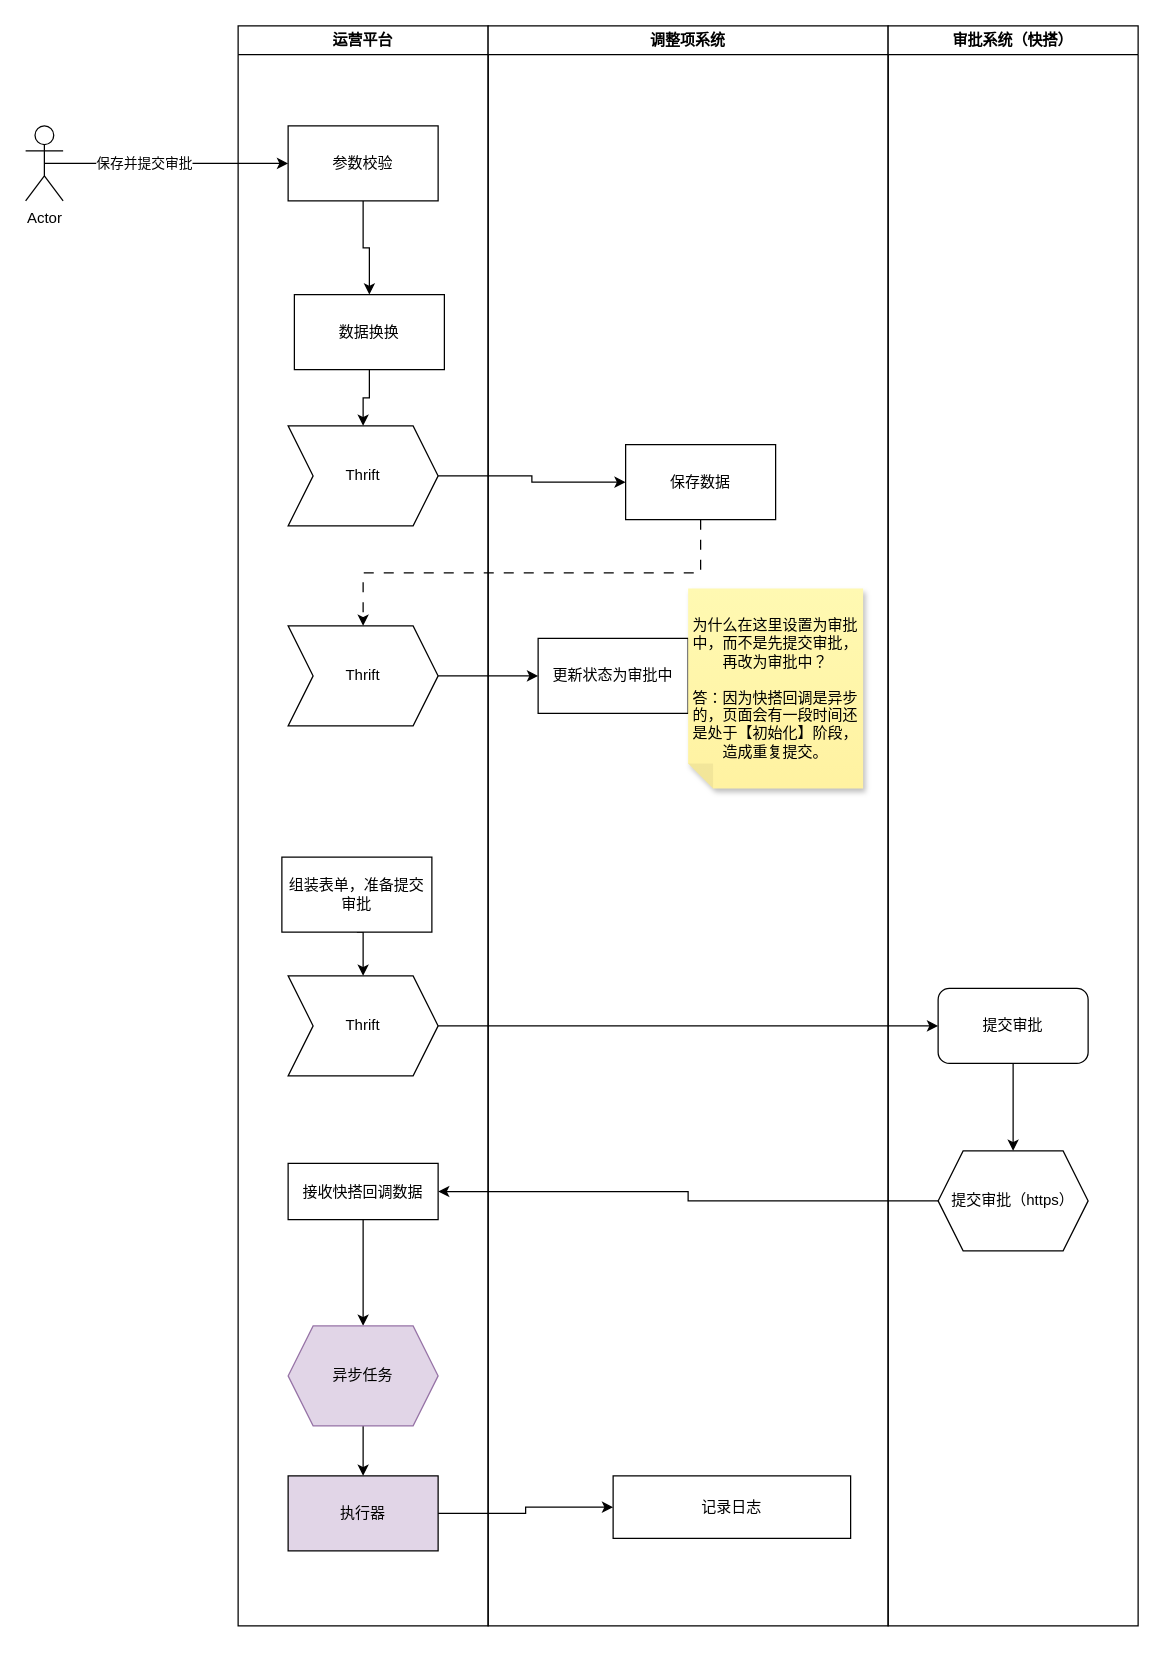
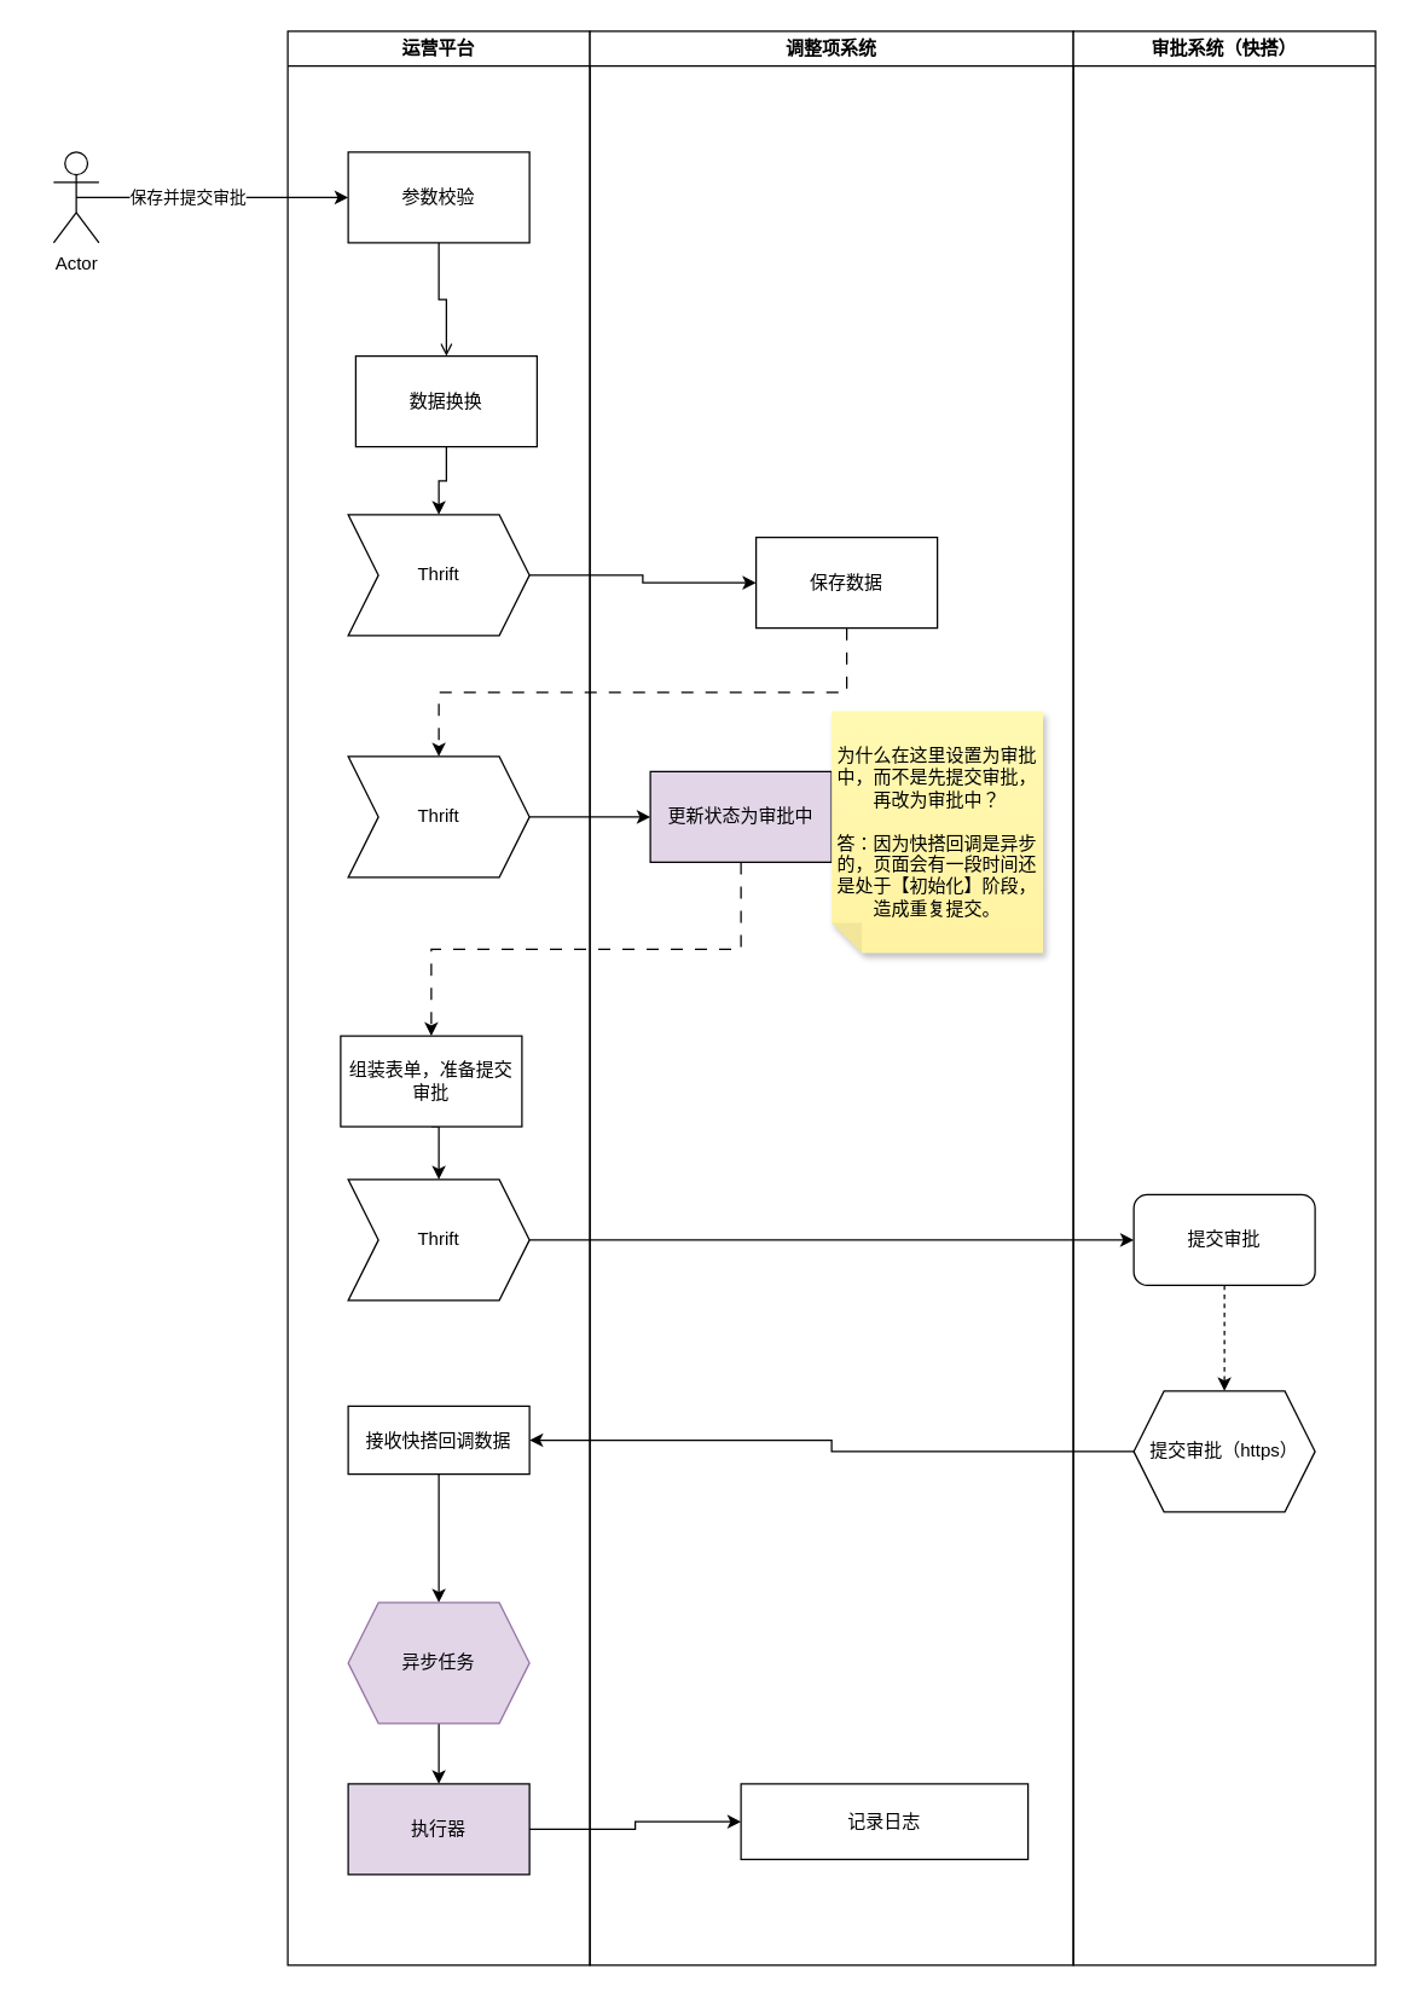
  <mxCell id="0" />
  <mxCell id="1" parent="0" />
  <mxCell id="2" value="运营平台" style="swimlane;whiteSpace=wrap;html=1;" vertex="1" parent="1"><mxGeometry x="190" y="20" width="200" height="1280" as="geometry" /></mxCell>
- <mxCell id="3" value="" style="edgeStyle=orthogonalEdgeStyle;rounded=0;orthogonalLoop=1;jettySize=auto;html=1;" edge="1" parent="2" source="4" target="7"><mxGeometry relative="1" as="geometry" /></mxCell>
+ <mxCell id="3" value="" style="edgeStyle=orthogonalEdgeStyle;rounded=0;orthogonalLoop=1;jettySize=auto;html=1;endArrow=open;" edge="1" parent="2" source="4" target="7"><mxGeometry relative="1" as="geometry" /></mxCell>
  <mxCell id="4" value="参数校验" style="rounded=0;whiteSpace=wrap;html=1;" vertex="1" parent="2"><mxGeometry x="40" y="80" width="120" height="60" as="geometry" /></mxCell>
  <mxCell id="5" value="Thrift" style="shape=step;perimeter=stepPerimeter;whiteSpace=wrap;html=1;fixedSize=1;" vertex="1" parent="2"><mxGeometry x="40" y="320" width="120" height="80" as="geometry" /></mxCell>
  <mxCell id="6" style="edgeStyle=orthogonalEdgeStyle;rounded=0;orthogonalLoop=1;jettySize=auto;html=1;exitX=0.5;exitY=1;exitDx=0;exitDy=0;entryX=0.5;entryY=0;entryDx=0;entryDy=0;" edge="1" parent="2" source="7" target="5"><mxGeometry relative="1" as="geometry" /></mxCell>
  <mxCell id="7" value="数据换换" style="whiteSpace=wrap;html=1;rounded=0;" vertex="1" parent="2"><mxGeometry x="45" y="215" width="120" height="60" as="geometry" /></mxCell>
  <mxCell id="8" value="Thrift" style="shape=step;perimeter=stepPerimeter;whiteSpace=wrap;html=1;fixedSize=1;" vertex="1" parent="2"><mxGeometry x="40" y="480" width="120" height="80" as="geometry" /></mxCell>
  <mxCell id="9" style="edgeStyle=orthogonalEdgeStyle;rounded=0;orthogonalLoop=1;jettySize=auto;html=1;exitX=0.5;exitY=1;exitDx=0;exitDy=0;entryX=0.5;entryY=0;entryDx=0;entryDy=0;" edge="1" parent="2" source="10" target="11"><mxGeometry relative="1" as="geometry" /></mxCell>
  <mxCell id="10" value="组装表单，准备提交审批" style="rounded=0;whiteSpace=wrap;html=1;" vertex="1" parent="2"><mxGeometry x="35" y="665" width="120" height="60" as="geometry" /></mxCell>
  <mxCell id="11" value="Thrift" style="shape=step;perimeter=stepPerimeter;whiteSpace=wrap;html=1;fixedSize=1;" vertex="1" parent="2"><mxGeometry x="40" y="760" width="120" height="80" as="geometry" /></mxCell>
  <mxCell id="12" value="" style="edgeStyle=orthogonalEdgeStyle;rounded=0;orthogonalLoop=1;jettySize=auto;html=1;" edge="1" parent="2" source="13" target="15"><mxGeometry relative="1" as="geometry" /></mxCell>
  <mxCell id="13" value="接收快搭回调数据" style="rounded=0;whiteSpace=wrap;html=1;" vertex="1" parent="2"><mxGeometry x="40" y="910" width="120" height="45" as="geometry" /></mxCell>
  <mxCell id="14" value="" style="edgeStyle=orthogonalEdgeStyle;rounded=0;orthogonalLoop=1;jettySize=auto;html=1;" edge="1" parent="2" source="15" target="16"><mxGeometry relative="1" as="geometry" /></mxCell>
  <mxCell id="15" value="异步任务" style="shape=hexagon;perimeter=hexagonPerimeter2;whiteSpace=wrap;html=1;fixedSize=1;rounded=0;fillColor=#e1d5e7;strokeColor=#9673a6;" vertex="1" parent="2"><mxGeometry x="40" y="1040" width="120" height="80" as="geometry" /></mxCell>
  <mxCell id="16" value="执行器" style="whiteSpace=wrap;html=1;rounded=0;fillColor=#e1d5e7;" vertex="1" parent="2"><mxGeometry x="40" y="1160" width="120" height="60" as="geometry" /></mxCell>
  <mxCell id="17" value="调整项系统" style="swimlane;whiteSpace=wrap;html=1;" vertex="1" parent="1"><mxGeometry x="390" y="20" width="320" height="1280" as="geometry" /></mxCell>
  <mxCell id="18" value="保存数据" style="rounded=0;whiteSpace=wrap;html=1;" vertex="1" parent="17"><mxGeometry x="110" y="335" width="120" height="60" as="geometry" /></mxCell>
- <mxCell id="19" value="更新状态为审批中" style="whiteSpace=wrap;html=1;" vertex="1" parent="17"><mxGeometry x="40" y="490" width="120" height="60" as="geometry" /></mxCell>
+ <mxCell id="19" value="更新状态为审批中" style="whiteSpace=wrap;html=1;fillColor=#e1d5e7;" vertex="1" parent="17"><mxGeometry x="40" y="490" width="120" height="60" as="geometry" /></mxCell>
  <mxCell id="20" value="为什么在这里设置为审批中，而不是先提交审批，再改为审批中？&lt;div&gt;&lt;br&gt;&lt;div&gt;答：因为快搭回调是异步的，页面会有一段时间还是处于【初始化】阶段，造成重复提交。&lt;/div&gt;&lt;/div&gt;" style="shape=note;whiteSpace=wrap;html=1;backgroundOutline=1;fontColor=#000000;darkOpacity=0.05;fillColor=#FFF9B2;strokeColor=none;fillStyle=solid;direction=west;gradientDirection=north;gradientColor=#FFF2A1;shadow=1;size=20;pointerEvents=1;" vertex="1" parent="17"><mxGeometry x="160" y="450" width="140" height="160" as="geometry" /></mxCell>
  <mxCell id="21" value="记录日志" style="whiteSpace=wrap;html=1;rounded=0;" vertex="1" parent="17"><mxGeometry x="100" y="1160" width="190" height="50" as="geometry" /></mxCell>
  <mxCell id="22" value="审批系统（快搭）" style="swimlane;whiteSpace=wrap;html=1;" vertex="1" parent="1"><mxGeometry x="710" y="20" width="200" height="1280" as="geometry" /></mxCell>
- <mxCell id="23" value="" style="edgeStyle=orthogonalEdgeStyle;rounded=0;orthogonalLoop=1;jettySize=auto;html=1;" edge="1" parent="22" source="24" target="25"><mxGeometry relative="1" as="geometry" /></mxCell>
+ <mxCell id="23" value="" style="edgeStyle=orthogonalEdgeStyle;rounded=0;orthogonalLoop=1;jettySize=auto;html=1;dashed=1;" edge="1" parent="22" source="24" target="25"><mxGeometry relative="1" as="geometry" /></mxCell>
  <mxCell id="24" value="提交审批" style="whiteSpace=wrap;html=1;rounded=1;" vertex="1" parent="22"><mxGeometry x="40" y="770" width="120" height="60" as="geometry" /></mxCell>
  <mxCell id="25" value="提交审批（https）" style="shape=hexagon;perimeter=hexagonPerimeter2;whiteSpace=wrap;html=1;fixedSize=1;rounded=0;" vertex="1" parent="22"><mxGeometry x="40" y="900" width="120" height="80" as="geometry" /></mxCell>
  <mxCell id="26" style="edgeStyle=orthogonalEdgeStyle;rounded=0;orthogonalLoop=1;jettySize=auto;html=1;exitX=0.5;exitY=0.5;exitDx=0;exitDy=0;exitPerimeter=0;entryX=0;entryY=0.5;entryDx=0;entryDy=0;" edge="1" parent="1" source="28" target="4"><mxGeometry relative="1" as="geometry" /></mxCell>
  <mxCell id="27" value="保存并提交审批" style="edgeLabel;html=1;align=center;verticalAlign=middle;resizable=0;points=[];" vertex="1" connectable="0" parent="26"><mxGeometry x="-0.19" y="1" relative="1" as="geometry"><mxPoint as="offset" /></mxGeometry></mxCell>
- <mxCell id="28" value="Actor" style="shape=umlActor;verticalLabelPosition=bottom;verticalAlign=top;html=1;outlineConnect=0;" vertex="1" parent="1"><mxGeometry x="20" y="100" width="30" height="60" as="geometry" /></mxCell>
+ <mxCell id="28" value="Actor" style="shape=umlActor;verticalLabelPosition=bottom;verticalAlign=top;html=1;outlineConnect=0;" vertex="1" parent="1"><mxGeometry x="35" y="100" width="30" height="60" as="geometry" /></mxCell>
  <mxCell id="29" style="edgeStyle=orthogonalEdgeStyle;rounded=0;orthogonalLoop=1;jettySize=auto;html=1;exitX=1;exitY=0.5;exitDx=0;exitDy=0;" edge="1" parent="1" source="5" target="18"><mxGeometry relative="1" as="geometry" /></mxCell>
  <mxCell id="30" style="edgeStyle=orthogonalEdgeStyle;rounded=0;orthogonalLoop=1;jettySize=auto;html=1;exitX=0.5;exitY=1;exitDx=0;exitDy=0;dashed=1;dashPattern=8 8;entryX=0.5;entryY=0;entryDx=0;entryDy=0;" edge="1" parent="1" source="18" target="8"><mxGeometry relative="1" as="geometry"><mxPoint x="290" y="500" as="targetPoint" /></mxGeometry></mxCell>
  <mxCell id="31" value="" style="edgeStyle=orthogonalEdgeStyle;rounded=0;orthogonalLoop=1;jettySize=auto;html=1;" edge="1" parent="1" source="8" target="19"><mxGeometry relative="1" as="geometry" /></mxCell>
+ <mxCell id="32" style="edgeStyle=orthogonalEdgeStyle;rounded=0;orthogonalLoop=1;jettySize=auto;html=1;exitX=0.5;exitY=1;exitDx=0;exitDy=0;entryX=0.5;entryY=0;entryDx=0;entryDy=0;dashed=1;dashPattern=8 8;" edge="1" parent="1" source="19" target="10"><mxGeometry relative="1" as="geometry" /></mxCell>
  <mxCell id="33" style="edgeStyle=orthogonalEdgeStyle;rounded=0;orthogonalLoop=1;jettySize=auto;html=1;exitX=1;exitY=0.5;exitDx=0;exitDy=0;entryX=0;entryY=0.5;entryDx=0;entryDy=0;" edge="1" parent="1" source="11" target="24"><mxGeometry relative="1" as="geometry" /></mxCell>
  <mxCell id="34" style="edgeStyle=orthogonalEdgeStyle;rounded=0;orthogonalLoop=1;jettySize=auto;html=1;exitX=0;exitY=0.5;exitDx=0;exitDy=0;entryX=1;entryY=0.5;entryDx=0;entryDy=0;" edge="1" parent="1" source="25" target="13"><mxGeometry relative="1" as="geometry" /></mxCell>
  <mxCell id="35" style="edgeStyle=orthogonalEdgeStyle;rounded=0;orthogonalLoop=1;jettySize=auto;html=1;exitX=1;exitY=0.5;exitDx=0;exitDy=0;entryX=0;entryY=0.5;entryDx=0;entryDy=0;" edge="1" parent="1" source="16" target="21"><mxGeometry relative="1" as="geometry" /></mxCell>
